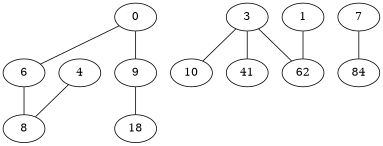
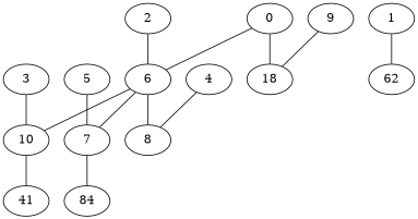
  strict graph {
    edge [weight=4]
    0
    6
    n3 [label=18]
    10
    7
    8
    n7 [label=62]
    1
+   2
    3
    n11 [label=41]
    4
+   5
    n14 [label=84]
    9
    0 -- 6
-   0 -- 9 [weight=9]
+   0 -- n3 [weight=9]
+   6 -- 10 [weight=3]
+   6 -- 7
    6 -- 8 [weight=5]
    7 -- n14 [weight=7]
    1 -- n7 [weight=2]
+   2 -- 6
    3 -- 10
-   3 -- n7 [weight=8]
-   3 -- n11 [weight=7]
+   10 -- n11 [weight=7]
    4 -- 8 [weight=2]
+   5 -- 7 [weight=2]
    9 -- n3
  }
